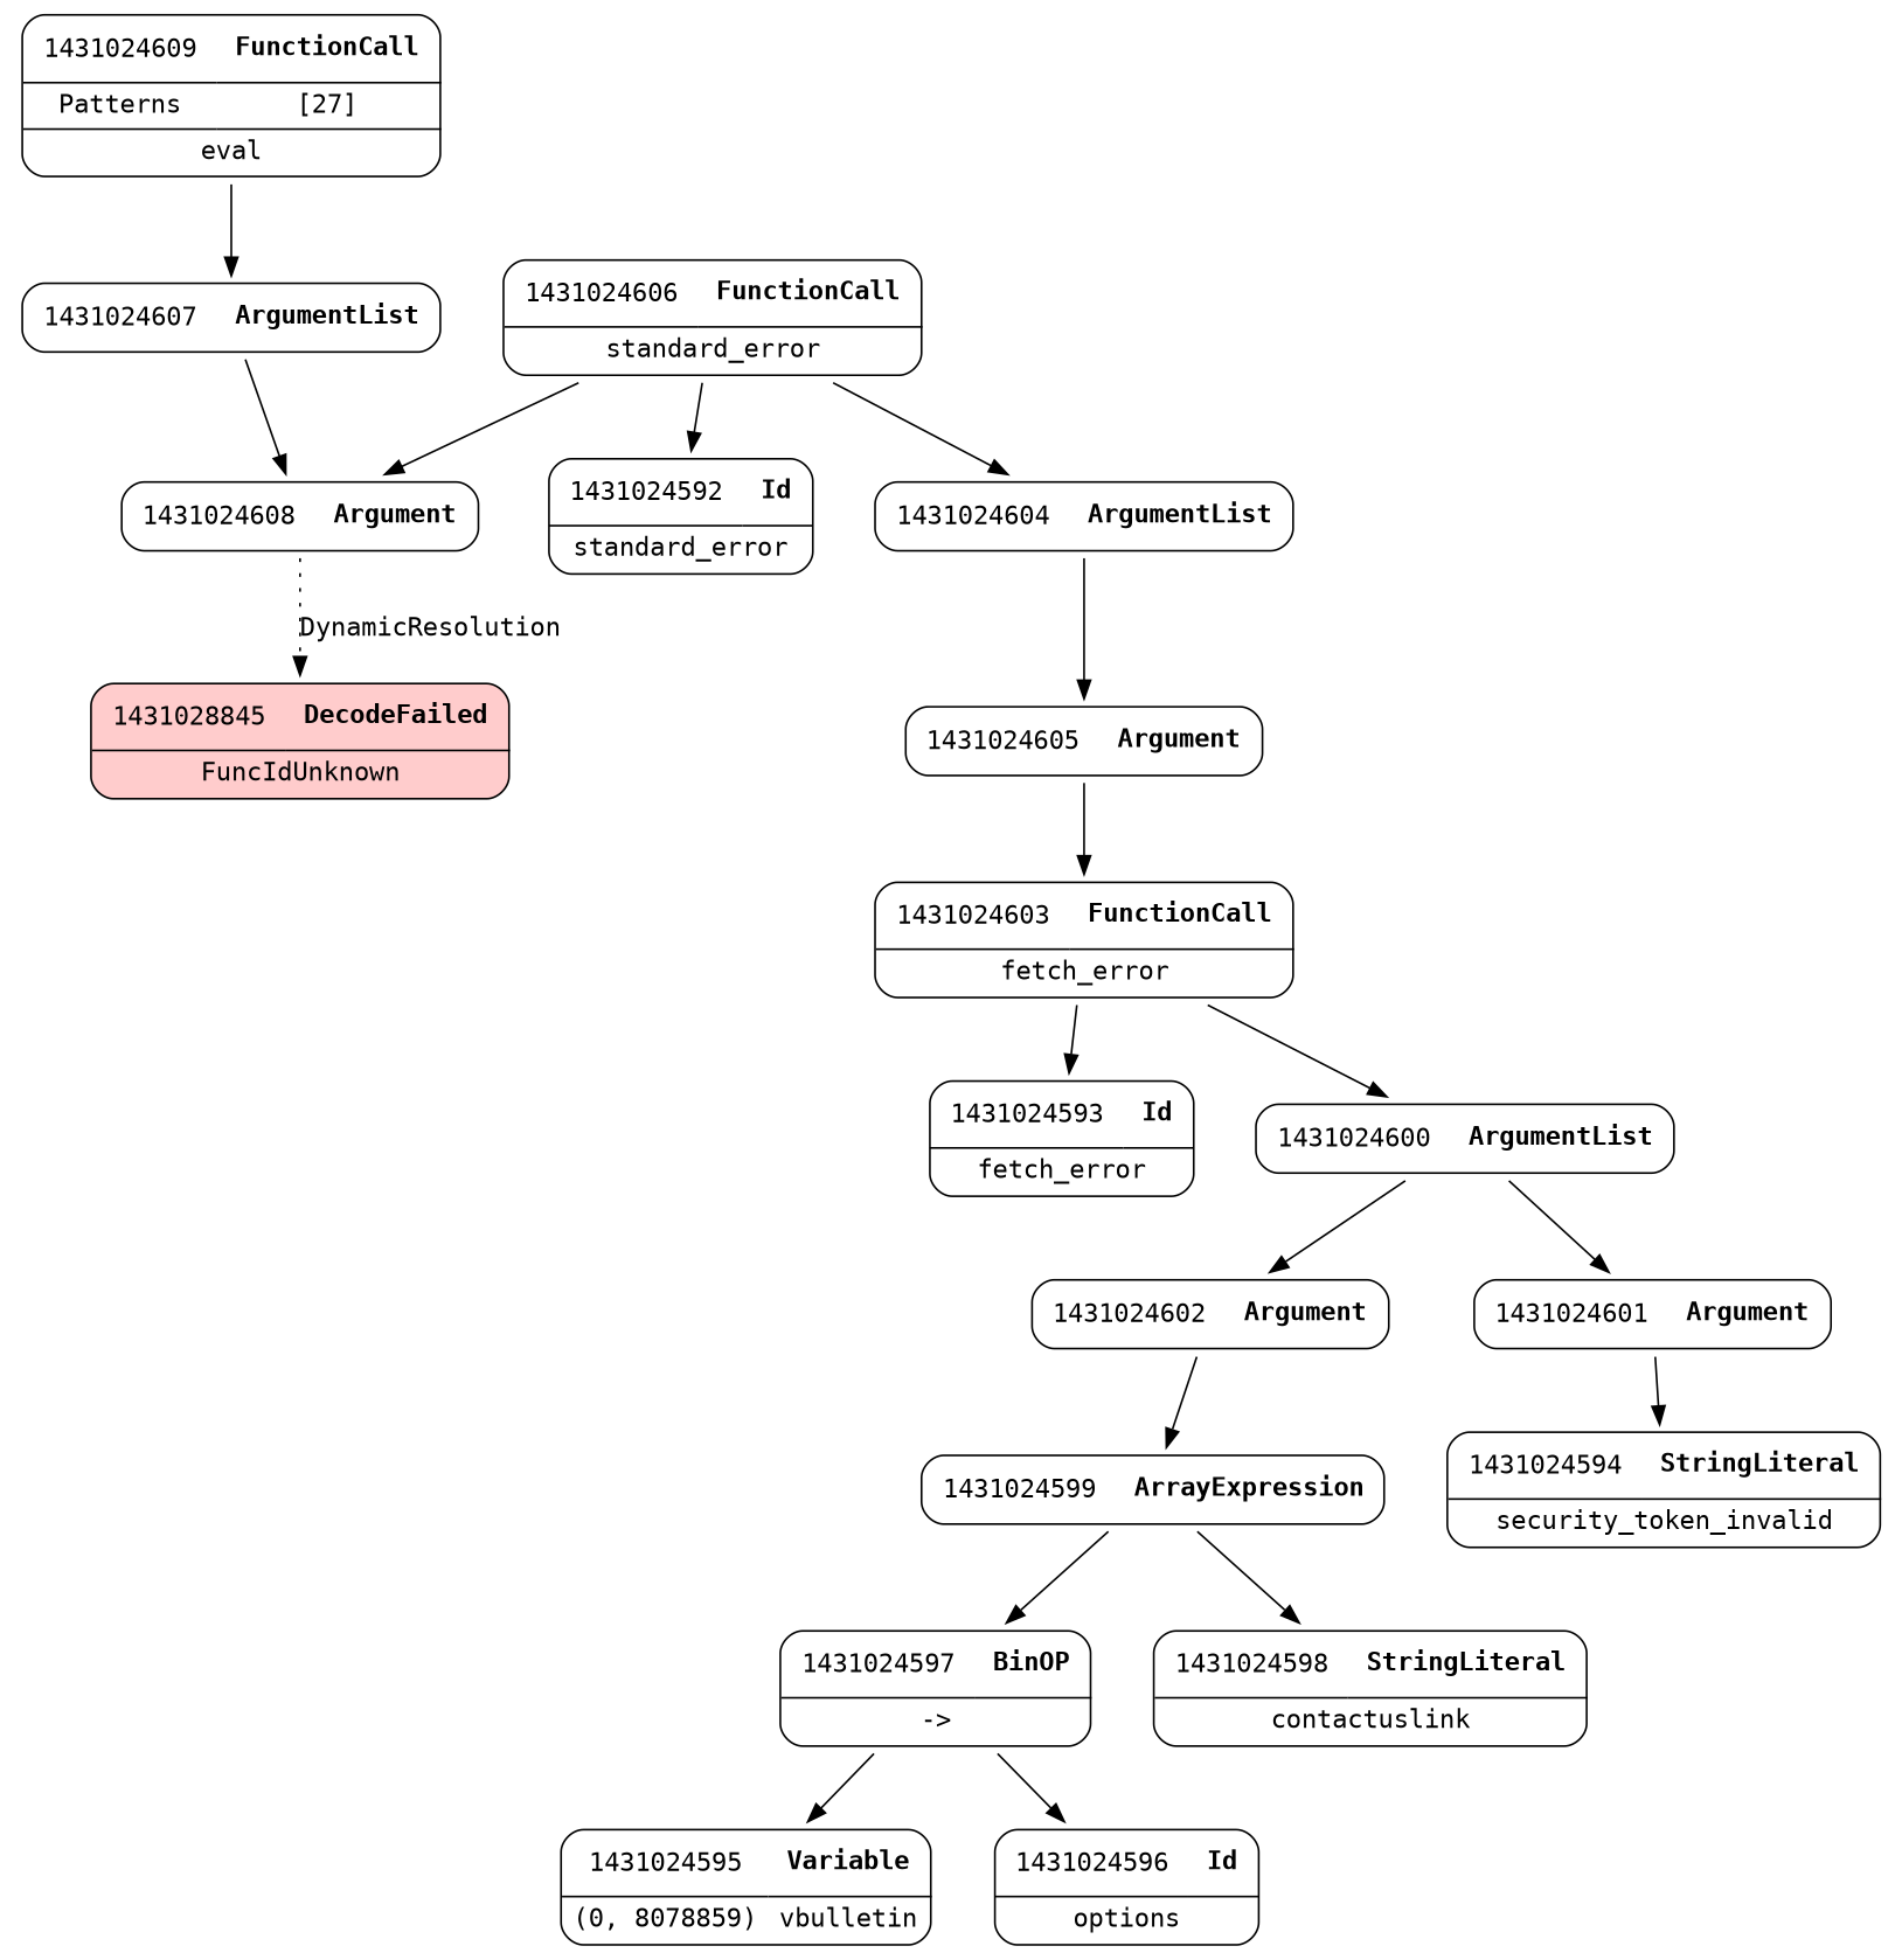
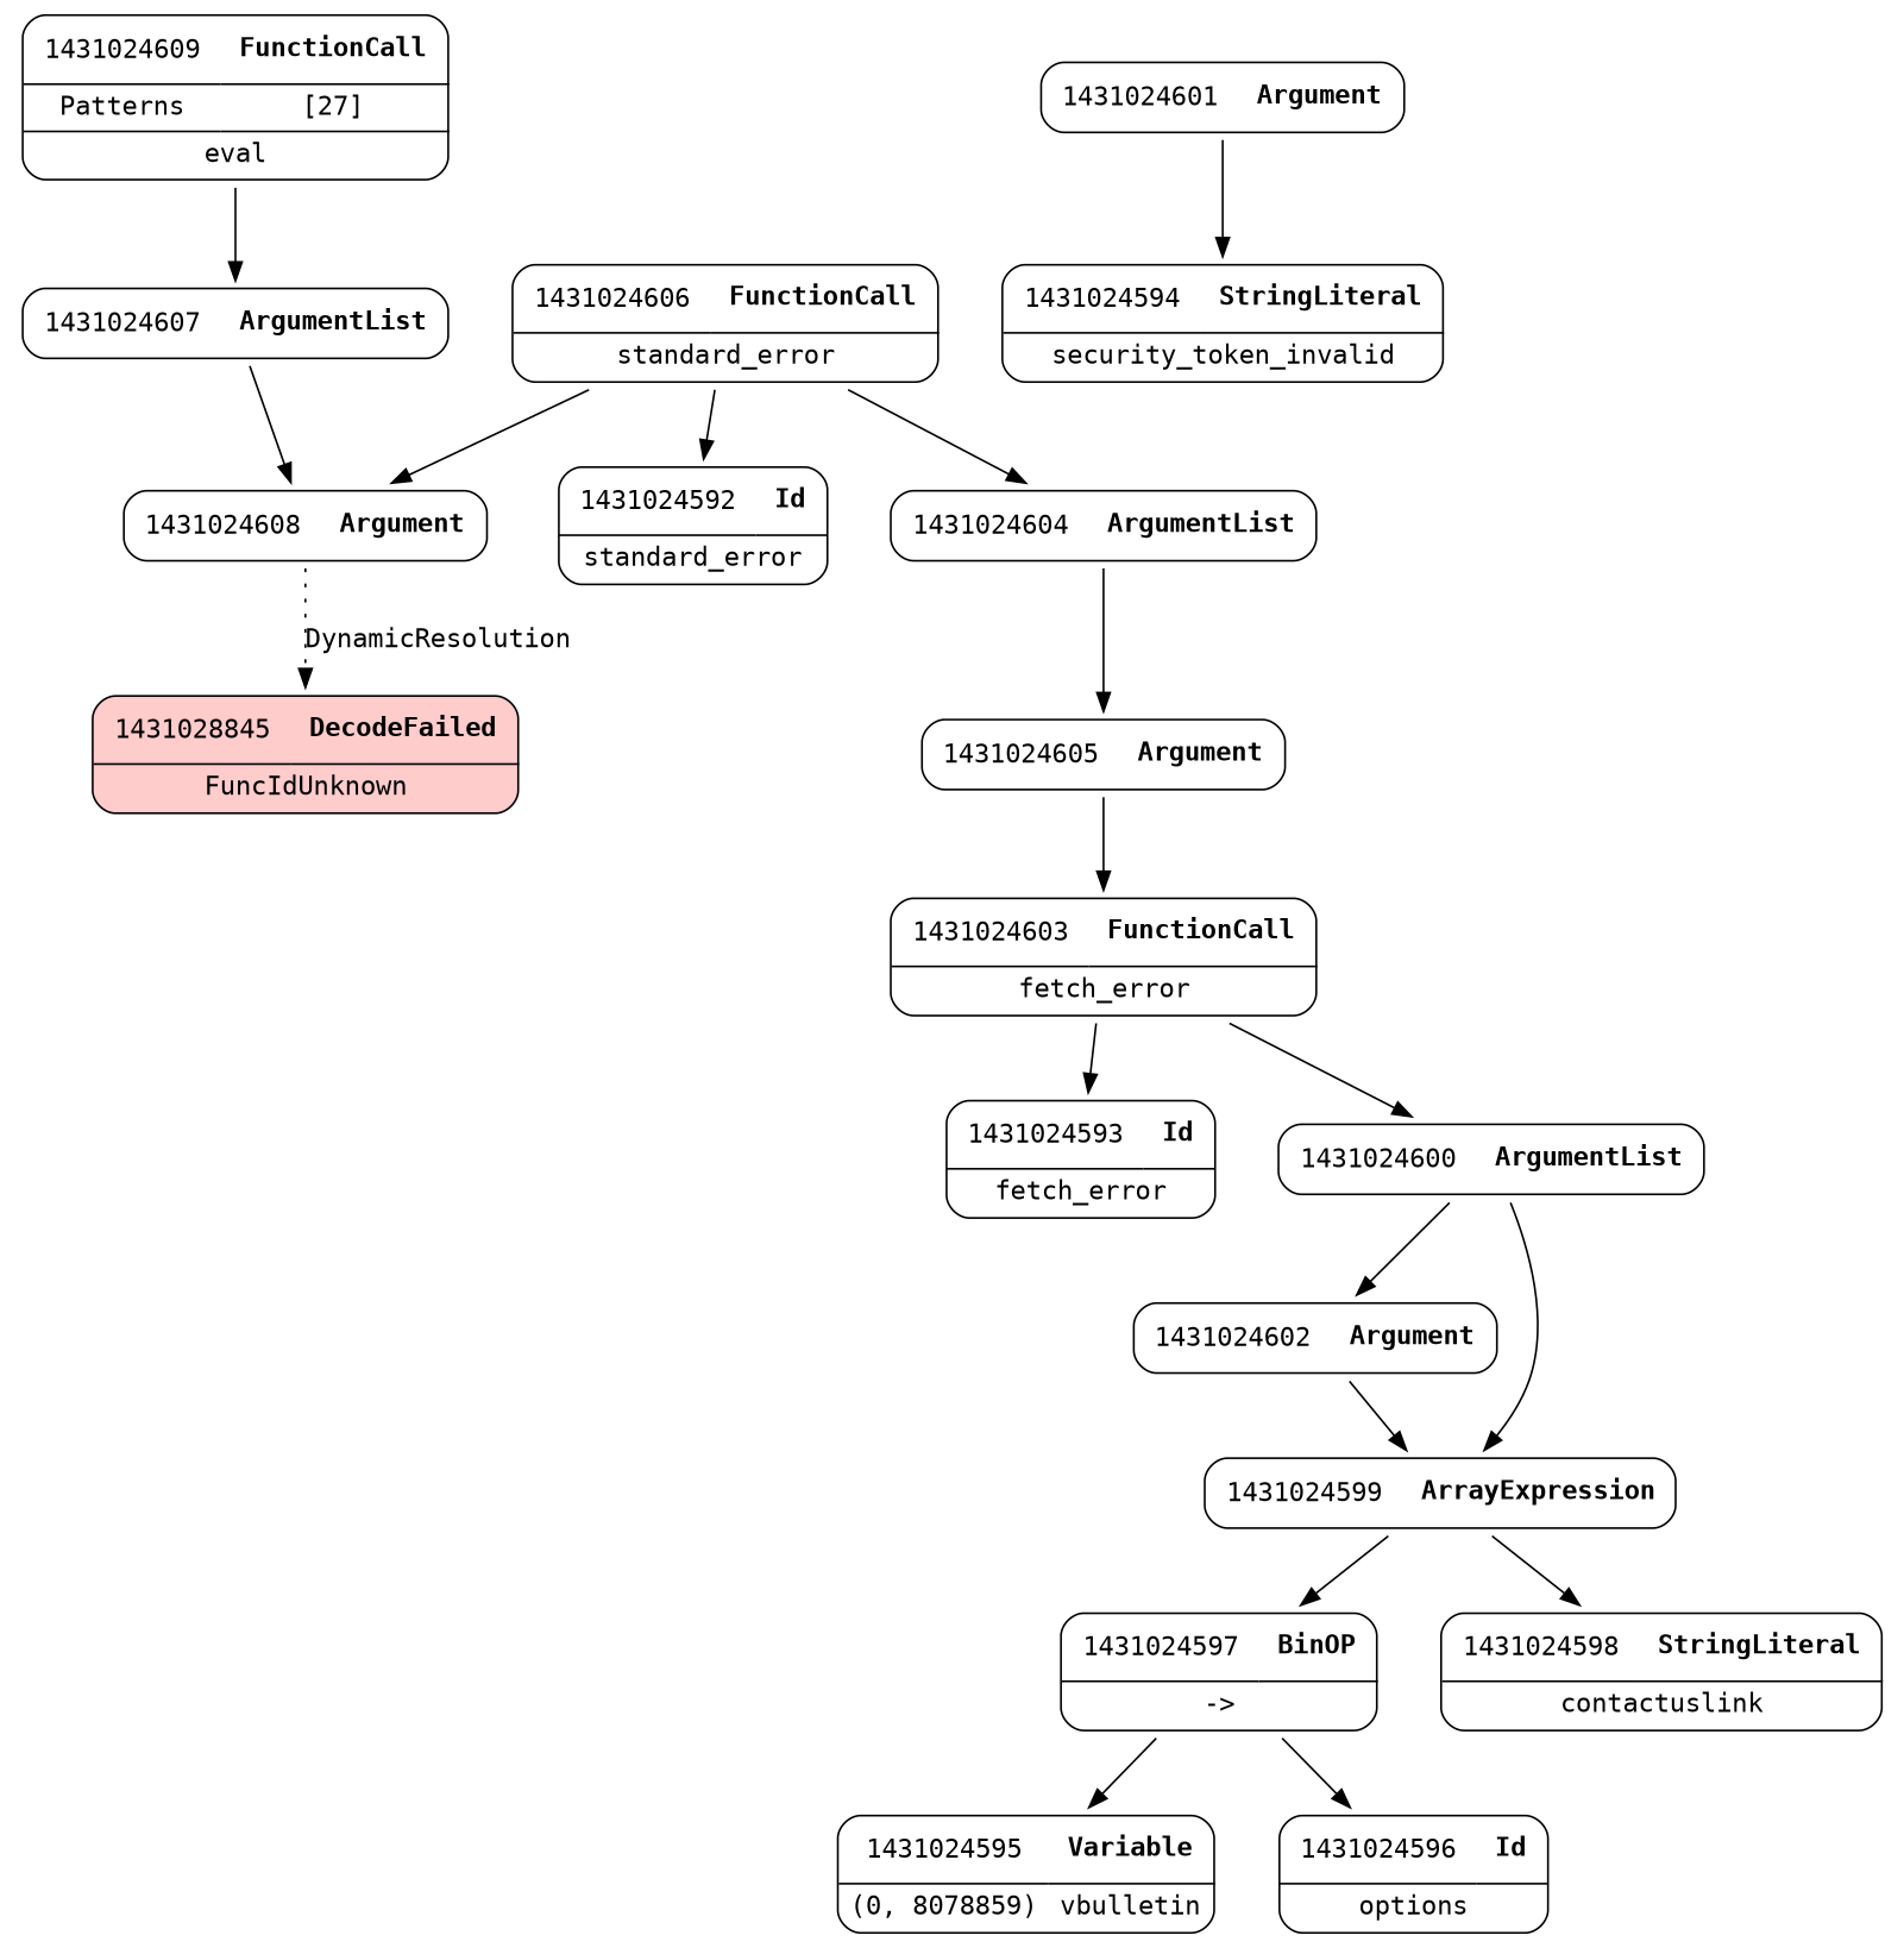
  digraph {
    fontname="DejaVu Sans Mono"
    node [fontname="DejaVu Sans Mono" shape=none]
    edge [fontname="DejaVu Sans Mono" weight=2]
    n1 [label=<<TABLE border='1' cellspacing='0' cellpadding='10' style='rounded' bgcolor='#FFCCCC' ><TR><TD border='0'>1431028845</TD><TD border='0'><B>DecodeFailed</B></TD></TR><HR/><TR><TD border='0' cellpadding='5' colspan='2'>FuncIdUnknown</TD></TR></TABLE>>]
    n2 [label=<<TABLE border='1' cellspacing='0' cellpadding='10' style='rounded' ><TR><TD border='0'>1431024609</TD><TD border='0'><B>FunctionCall</B></TD></TR><HR/><TR><TD border='0' cellpadding='5'>Patterns</TD><TD border='0' cellpadding='5'>[27]</TD></TR><HR/><TR><TD border='0' cellpadding='5' colspan='2'>eval</TD></TR></TABLE>>]
    n3 [label=<<TABLE border='1' cellspacing='0' cellpadding='10' style='rounded' ><TR><TD border='0'>1431024607</TD><TD border='0'><B>ArgumentList</B></TD></TR></TABLE>>]
    n4 [label=<<TABLE border='1' cellspacing='0' cellpadding='10' style='rounded' ><TR><TD border='0'>1431024608</TD><TD border='0'><B>Argument</B></TD></TR></TABLE>>]
    n5 [label=<<TABLE border='1' cellspacing='0' cellpadding='10' style='rounded' ><TR><TD border='0'>1431024606</TD><TD border='0'><B>FunctionCall</B></TD></TR><HR/><TR><TD border='0' cellpadding='5' colspan='2'>standard_error</TD></TR></TABLE>>]
    n6 [label=<<TABLE border='1' cellspacing='0' cellpadding='10' style='rounded' ><TR><TD border='0'>1431024592</TD><TD border='0'><B>Id</B></TD></TR><HR/><TR><TD border='0' cellpadding='5' colspan='2'>standard_error</TD></TR></TABLE>>]
    n7 [label=<<TABLE border='1' cellspacing='0' cellpadding='10' style='rounded' ><TR><TD border='0'>1431024604</TD><TD border='0'><B>ArgumentList</B></TD></TR></TABLE>>]
    n8 [label=<<TABLE border='1' cellspacing='0' cellpadding='10' style='rounded' ><TR><TD border='0'>1431024605</TD><TD border='0'><B>Argument</B></TD></TR></TABLE>>]
    n9 [label=<<TABLE border='1' cellspacing='0' cellpadding='10' style='rounded' ><TR><TD border='0'>1431024603</TD><TD border='0'><B>FunctionCall</B></TD></TR><HR/><TR><TD border='0' cellpadding='5' colspan='2'>fetch_error</TD></TR></TABLE>>]
    n10 [label=<<TABLE border='1' cellspacing='0' cellpadding='10' style='rounded' ><TR><TD border='0'>1431024593</TD><TD border='0'><B>Id</B></TD></TR><HR/><TR><TD border='0' cellpadding='5' colspan='2'>fetch_error</TD></TR></TABLE>>]
    n11 [label=<<TABLE border='1' cellspacing='0' cellpadding='10' style='rounded' ><TR><TD border='0'>1431024600</TD><TD border='0'><B>ArgumentList</B></TD></TR></TABLE>>]
    n12 [label=<<TABLE border='1' cellspacing='0' cellpadding='10' style='rounded' ><TR><TD border='0'>1431024602</TD><TD border='0'><B>Argument</B></TD></TR></TABLE>>]
    n13 [label=<<TABLE border='1' cellspacing='0' cellpadding='10' style='rounded' ><TR><TD border='0'>1431024601</TD><TD border='0'><B>Argument</B></TD></TR></TABLE>>]
    n14 [label=<<TABLE border='1' cellspacing='0' cellpadding='10' style='rounded' ><TR><TD border='0'>1431024599</TD><TD border='0'><B>ArrayExpression</B></TD></TR></TABLE>>]
    n15 [label=<<TABLE border='1' cellspacing='0' cellpadding='10' style='rounded' ><TR><TD border='0'>1431024594</TD><TD border='0'><B>StringLiteral</B></TD></TR><HR/><TR><TD border='0' cellpadding='5' colspan='2'>security_token_invalid</TD></TR></TABLE>>]
    n16 [label=<<TABLE border='1' cellspacing='0' cellpadding='10' style='rounded' ><TR><TD border='0'>1431024597</TD><TD border='0'><B>BinOP</B></TD></TR><HR/><TR><TD border='0' cellpadding='5' colspan='2'>-&gt;</TD></TR></TABLE>>]
    n17 [label=<<TABLE border='1' cellspacing='0' cellpadding='10' style='rounded' ><TR><TD border='0'>1431024598</TD><TD border='0'><B>StringLiteral</B></TD></TR><HR/><TR><TD border='0' cellpadding='5' colspan='2'>contactuslink</TD></TR></TABLE>>]
    n18 [label=<<TABLE border='1' cellspacing='0' cellpadding='10' style='rounded' ><TR><TD border='0'>1431024595</TD><TD border='0'><B>Variable</B></TD></TR><HR/><TR><TD border='0' cellpadding='5'>(0, 8078859)</TD><TD border='0' cellpadding='5'>vbulletin</TD></TR></TABLE>>]
    n19 [label=<<TABLE border='1' cellspacing='0' cellpadding='10' style='rounded' ><TR><TD border='0'>1431024596</TD><TD border='0'><B>Id</B></TD></TR><HR/><TR><TD border='0' cellpadding='5' colspan='2'>options</TD></TR></TABLE>>]
    n2 -> n3
    n3 -> n4
    n4 -> n1 [label=DynamicResolution style=dotted weight=""]
    n5 -> n4
    n5 -> n6
    n5 -> n7
    n7 -> n8
    n8 -> n9
    n9 -> n10
    n9 -> n11
    n11 -> n12
-   n11 -> n13
+   n11 -> n14
    n12 -> n14
    n13 -> n15
    n14 -> n16
    n14 -> n17
    n16 -> n18
    n16 -> n19
  }
